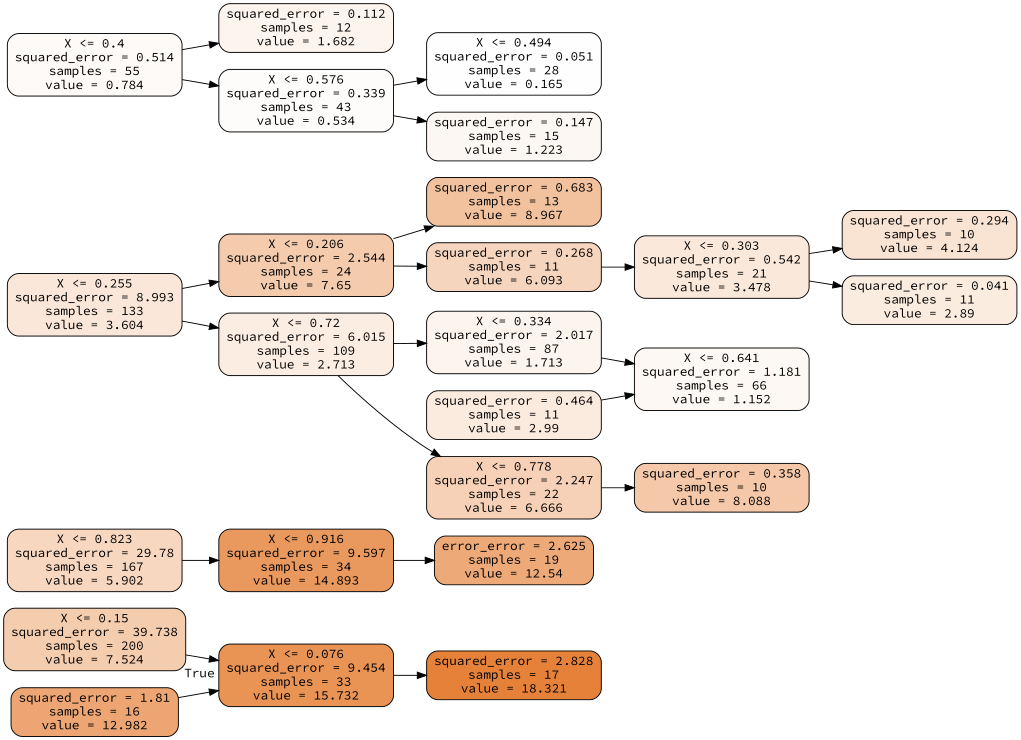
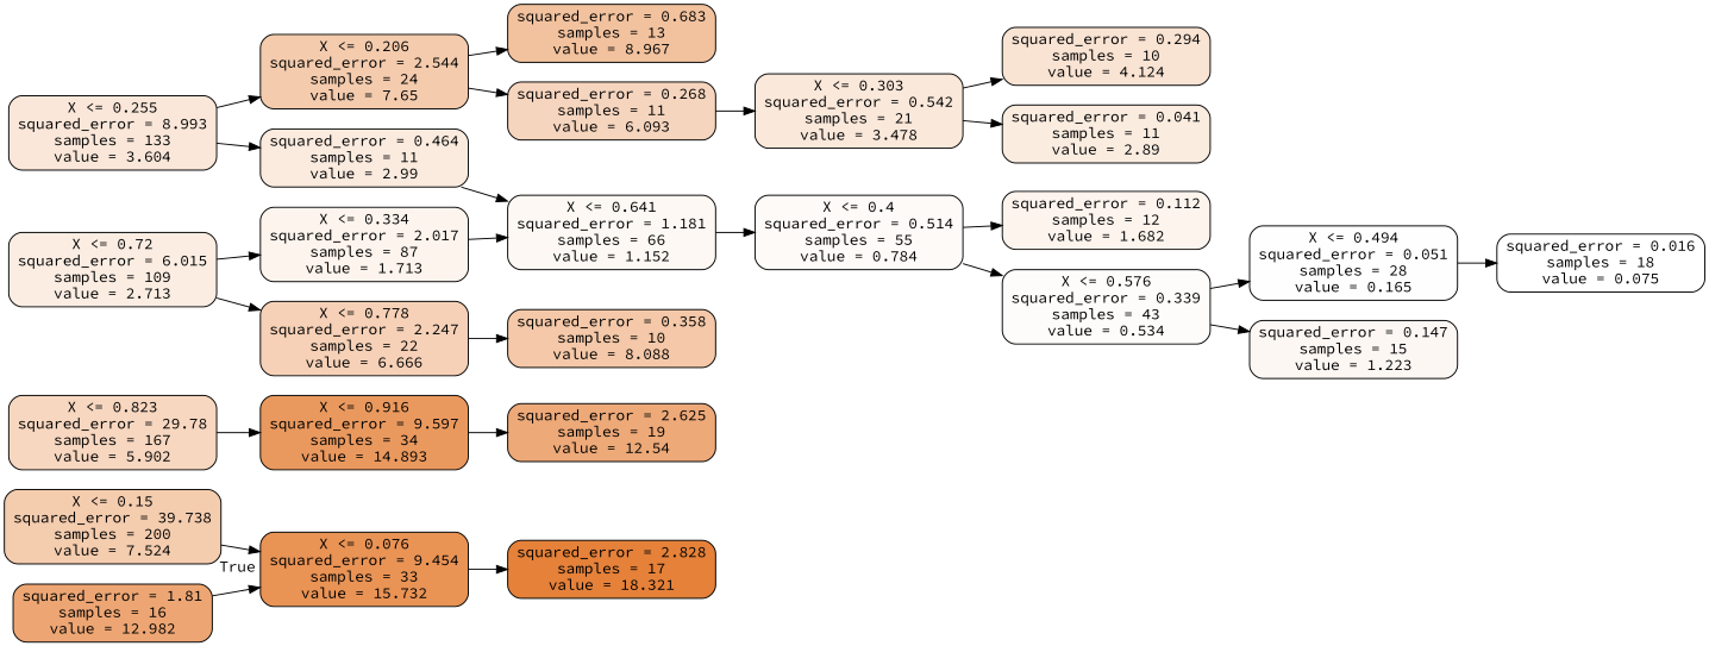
  digraph {
    fontname="Source Code Pro"
    rankdir=LR
    node [color=black fontname="Source Code Pro" shape=box style="filled, rounded"]
    edge [fontname="Source Code Pro"]
    n1 [fillcolor="#f4ccae" label="X <= 0.15\nsquared_error = 39.738\nsamples = 200\nvalue = 7.524"]
    n2 [fillcolor="#e99355" label="X <= 0.076\nsquared_error = 9.454\nsamples = 33\nvalue = 15.732"]
    n3 [fillcolor="#e58139" label="squared_error = 2.828\nsamples = 17\nvalue = 18.321"]
    n4 [fillcolor="#f7d7c0" label="X <= 0.823\nsquared_error = 29.78\nsamples = 167\nvalue = 5.902"]
    n5 [fillcolor="#ea995e" label="X <= 0.916\nsquared_error = 9.597\nsamples = 34\nvalue = 14.893"]
    n6 [fillcolor="#eda673" label="squared_error = 1.81\nsamples = 16\nvalue = 12.982"]
    n7 [fillcolor="#fae7d9" label="X <= 0.255\nsquared_error = 8.993\nsamples = 133\nvalue = 3.604"]
    n8 [fillcolor="#f4cbad" label="X <= 0.206\nsquared_error = 2.544\nsamples = 24\nvalue = 7.65"]
    n9 [fillcolor="#fbede2" label="X <= 0.72\nsquared_error = 6.015\nsamples = 109\nvalue = 2.713"]
-   n10 [fillcolor="#eda978" label="error_error = 2.625\nsamples = 19\nvalue = 12.54"]
+   n10 [fillcolor="#eda978" label="squared_error = 2.625\nsamples = 19\nvalue = 12.54"]
    n11 [fillcolor="#f2c29e" label="squared_error = 0.683\nsamples = 13\nvalue = 8.967"]
    n12 [fillcolor="#f6d5be" label="squared_error = 0.268\nsamples = 11\nvalue = 6.093"]
    n13 [fillcolor="#fdf4ed" label="X <= 0.334\nsquared_error = 2.017\nsamples = 87\nvalue = 1.713"]
    n14 [fillcolor="#f6d1b7" label="X <= 0.778\nsquared_error = 2.247\nsamples = 22\nvalue = 6.666"]
    n15 [fillcolor="#fae8da" label="X <= 0.303\nsquared_error = 0.542\nsamples = 21\nvalue = 3.478"]
    n16 [fillcolor="#fdf8f3" label="X <= 0.641\nsquared_error = 1.181\nsamples = 66\nvalue = 1.152"]
    n17 [fillcolor="#f4c8a8" label="squared_error = 0.358\nsamples = 10\nvalue = 8.088"]
    n18 [fillcolor="#f9e3d3" label="squared_error = 0.294\nsamples = 10\nvalue = 4.124"]
    n19 [fillcolor="#fbece0" label="squared_error = 0.041\nsamples = 11\nvalue = 2.89"]
    n20 [fillcolor="#fefaf7" label="X <= 0.4\nsquared_error = 0.514\nsamples = 55\nvalue = 0.784"]
    n21 [fillcolor="#fdf4ee" label="squared_error = 0.112\nsamples = 12\nvalue = 1.682"]
    n22 [fillcolor="#fefcfa" label="X <= 0.576\nsquared_error = 0.339\nsamples = 43\nvalue = 0.534"]
    n23 [fillcolor="#fbebdf" label="squared_error = 0.464\nsamples = 11\nvalue = 2.99"]
    n24 [fillcolor="#fffefe" label="X <= 0.494\nsquared_error = 0.051\nsamples = 28\nvalue = 0.165"]
    n25 [fillcolor="#fdf7f3" label="squared_error = 0.147\nsamples = 15\nvalue = 1.223"]
+   n26 [fillcolor="#ffffff" label="squared_error = 0.016\nsamples = 18\nvalue = 0.075"]
    n1 -> n2 [headlabel=True labelangle=45 labeldistance=2.5]
    n2 -> n3
    n4 -> n5
    n5 -> n10
    n6 -> n2
    n7 -> n8
-   n7 -> n9
+   n7 -> n23
    n8 -> n11
    n8 -> n12
    n9 -> n13
    n9 -> n14
    n12 -> n15
    n13 -> n16
    n14 -> n17
    n15 -> n18
    n15 -> n19
+   n16 -> n20
    n20 -> n21
    n20 -> n22
    n22 -> n24
    n22 -> n25
    n23 -> n16
+   n24 -> n26
  }
